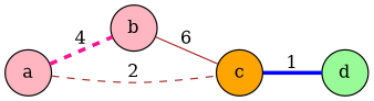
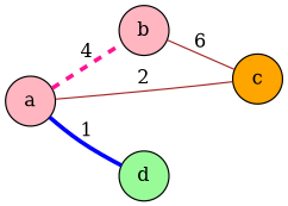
  graph {
    rankdir=LR
    node [fillcolor=lightpink shape=circle style=filled]
    edge [color=brown style=dashed]
    a
    b
    c [fillcolor=orange]
    d [fillcolor=palegreen]
    a -- b [color=deeppink label=4 penwidth=3]
-   a -- c [label=2]
-   c -- d [color=blue label=1 penwidth=3 style=""]
+   a -- c [label=2 style=solid]
+   a -- d [color=blue label=1 penwidth=3 style=""]
    b -- c [label=6 style=solid]
  }
